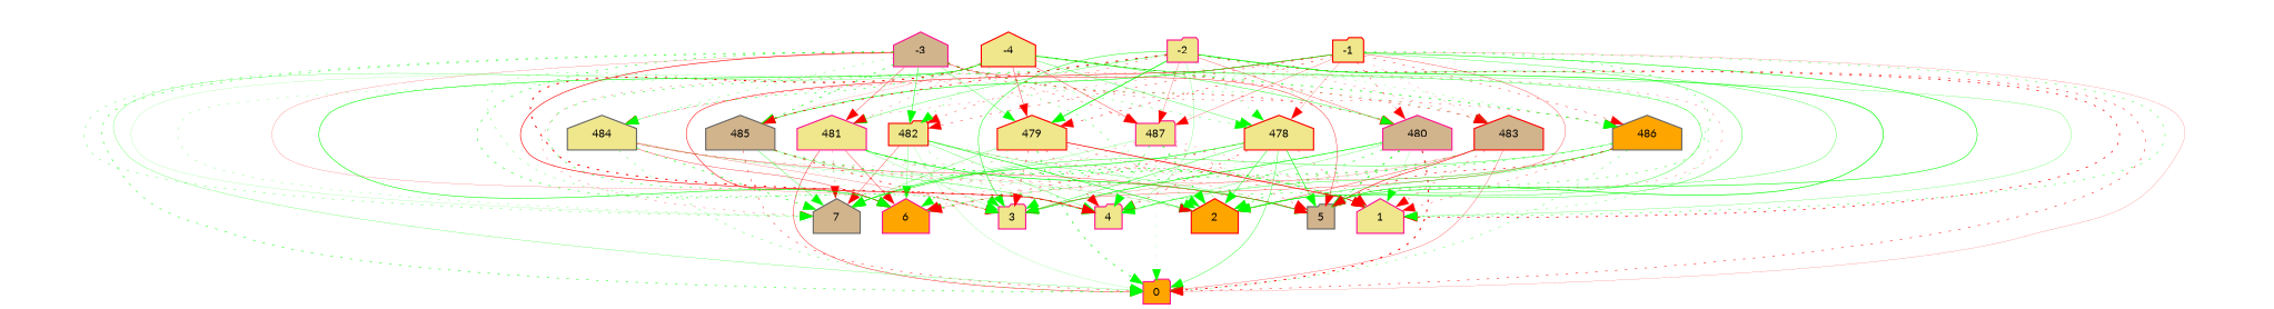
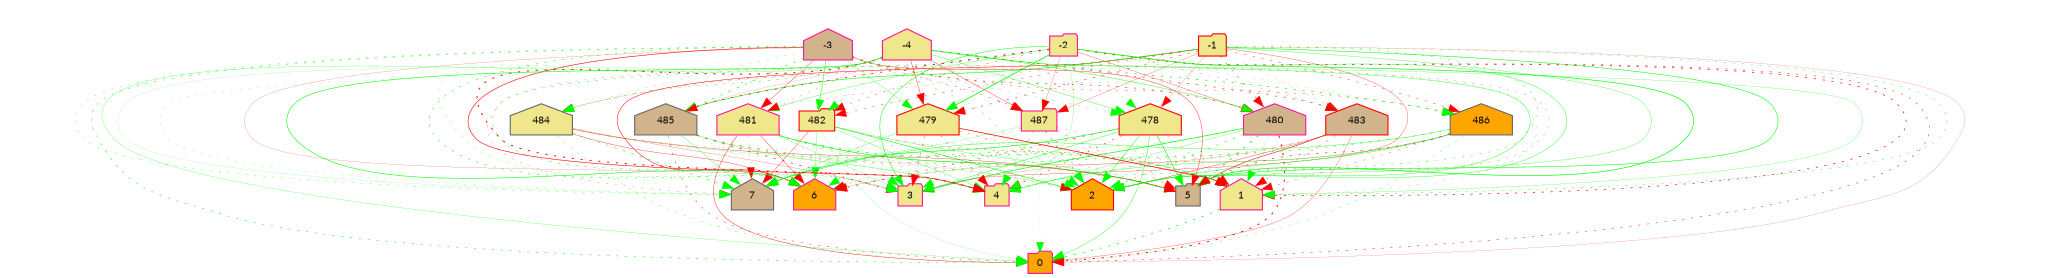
  digraph {
    fontname=Lato
    node [color=deeppink fillcolor=khaki fontname=Lato fontsize=9 shape=house style=filled]
    edge [color=green fontname=Lato style=dotted]
    -1 [color=red height=0.2 shape=folder width=0.2]
    0 [fillcolor=orange height=0.2 shape=folder width=0.2]
    1 [height=0.2 width=0.2]
    2 [color=red fillcolor=orange height=0.2 width=0.2]
    3 [height=0.2 shape=folder width=0.2]
    4 [height=0.2 shape=folder width=0.2]
    5 [color=gray40 fillcolor=tan height=0.2 shape=folder width=0.2]
    6 [fillcolor=orange height=0.2 width=0.2]
    7 [color=gray40 fillcolor=tan height=0.2 width=0.2]
    480 [fillcolor=tan height=0.2 width=0.2]
    481 [height=0.2 width=0.2]
    482 [color=red height=0.2 shape=folder width=0.2]
    483 [color=red fillcolor=tan height=0.2 width=0.2]
    484 [color=gray40 height=0.2 width=0.2]
    485 [color=gray40 fillcolor=tan height=0.2 width=0.2]
    486 [color=gray40 fillcolor=orange height=0.2 width=0.2]
    487 [height=0.2 shape=folder width=0.2]
    478 [color=red height=0.2 width=0.2]
    479 [color=red height=0.2 width=0.2]
    -2 [height=0.2 shape=folder width=0.2]
    -3 [fillcolor=tan height=0.2 width=0.2]
-   -4 [color=red height=0.2 width=0.2]
+   -4 [height=0.2 width=0.2]
    -1 -> 0 [color=red penwidth=0.13429386429599088 style=bold]
    -1 -> 1 [penwidth=0.34633454460999635]
    -1 -> 2 [penwidth=0.26895985319217874 style=bold]
    -1 -> 3 [color=red penwidth=0.2556294279717769 style=bold]
    -1 -> 4 [penwidth=0.3784308821179112]
    -1 -> 5 [penwidth=0.4899915598021526 style=bold]
    -1 -> 6 [color=red penwidth=0.4502157383336023 style=bold]
    -1 -> 7 [color=red penwidth=0.20465901988695645]
    -1 -> 480 [color=red penwidth=0.3636896676193394]
    -1 -> 481 [color=red penwidth=0.1765941274449452]
    -1 -> 482 [color=red penwidth=0.3407876243166831]
    -1 -> 483 [color=red penwidth=0.14579982724888474]
    -1 -> 484 [color=red penwidth=0.13111019626830245]
    -1 -> 485 [penwidth=0.5168067119779963 style=bold]
    -1 -> 486 [color=red penwidth=0.3436967045716194]
    -1 -> 487 [color=red penwidth=0.19931818453530056 style=bold]
    -1 -> 478 [color=red penwidth=0.16681214130323196 style=bold]
    -1 -> 479 [color=red penwidth=0.4475008215440489]
    480 -> 0 [color=red penwidth=0.8627488065191643]
    480 -> 1 [penwidth=0.1376750928075833 style=bold]
    480 -> 2 [penwidth=0.5129171525448888]
    480 -> 3 [penwidth=0.5912911648748581 style=bold]
    480 -> 4 [penwidth=0.2171528907182244 style=bold]
    480 -> 5 [penwidth=0.8244182053628715]
    480 -> 6 [penwidth=0.152139894847253]
    480 -> 7 [penwidth=0.14445386704975643]
    481 -> 0 [color=red penwidth=0.35812433652795717 style=bold]
    481 -> 1 [penwidth=0.6686160571644592]
    481 -> 2 [color=red penwidth=0.15457825047111262]
    481 -> 3 [penwidth=0.1734522545134914 style=bold]
    481 -> 4 [penwidth=0.2679172307412194]
    481 -> 5 [penwidth=0.6051006233964882 style=bold]
    481 -> 6 [color=red penwidth=0.3053478918279724 style=bold]
    481 -> 7 [color=red penwidth=0.18922559268724495]
    482 -> 0 [penwidth=0.12548467256316537 style=bold]
    482 -> 1 [color=red penwidth=0.28638088232064296]
    482 -> 2 [penwidth=0.5130243965326841 style=bold]
    482 -> 3 [penwidth=0.19862770287245507]
    482 -> 4 [penwidth=0.24729758073867594 style=bold]
    482 -> 5 [penwidth=0.23371375161593258 style=bold]
    482 -> 6 [penwidth=0.2268972023955203 style=bold]
    482 -> 7 [color=red penwidth=0.28090431096710344 style=bold]
    483 -> 0 [color=red penwidth=0.23180343055584562 style=bold]
    483 -> 1 [color=red penwidth=0.30754159972448614]
    483 -> 2 [color=red penwidth=0.28983414987048617 style=bold]
    483 -> 3 [penwidth=0.12530940058531675]
    483 -> 4 [penwidth=0.3569488220373537]
    483 -> 5 [color=red penwidth=0.4779045932327861 style=bold]
    483 -> 6 [color=red penwidth=0.14511656416319474 style=bold]
    483 -> 7 [color=red penwidth=0.1328739339353383]
    484 -> 0 [penwidth=0.2841533344401775]
    484 -> 1 [color=red penwidth=0.14356465264562737]
    484 -> 2 [penwidth=0.1439372527851413 style=bold]
    484 -> 3 [color=red penwidth=0.1793246800154485 style=bold]
    484 -> 4 [penwidth=0.2058488446257265]
    484 -> 5 [color=red penwidth=0.28016295675618663 style=bold]
    484 -> 6 [color=red penwidth=0.29255429138107203 style=bold]
    484 -> 7 [penwidth=0.5352968757165052]
    485 -> 0 [color=red penwidth=0.3720902230690136]
    485 -> 1 [penwidth=0.5353106545041665]
    485 -> 2 [color=red penwidth=0.1261675284964333]
    485 -> 3 [color=red penwidth=0.5564867504734765]
    485 -> 4 [penwidth=0.29063817264816594 style=bold]
    485 -> 5 [color=red penwidth=0.26909984800351633]
    485 -> 6 [penwidth=0.183609624099553]
    485 -> 7 [penwidth=0.2930829893999157 style=bold]
    486 -> 0 [penwidth=0.2844960443462515]
    486 -> 1 [color=red penwidth=0.26675170479169613]
    486 -> 2 [penwidth=0.34482501859792625 style=bold]
    486 -> 3 [color=red penwidth=0.14610305402074913 style=bold]
    486 -> 4 [penwidth=0.3318754150400509 style=bold]
    486 -> 5 [color=red penwidth=0.5301331997473208]
    486 -> 6 [penwidth=0.5463905181675293]
    486 -> 7 [penwidth=0.3306983702118829 style=bold]
    487 -> 0 [penwidth=0.1074662799273248]
    487 -> 1 [color=red penwidth=0.17423752401957054]
    487 -> 2 [penwidth=0.6632071215484902]
    487 -> 3 [penwidth=0.23429401730244723]
    487 -> 4 [penwidth=0.4949844616603132]
    487 -> 5 [color=red penwidth=0.3083957568011175]
    487 -> 6 [color=red penwidth=0.19349758421449076]
    487 -> 7 [penwidth=0.18344877725640402 style=bold]
    478 -> 0 [penwidth=0.3333773794471458 style=bold]
    478 -> 1 [color=red penwidth=0.2638694238895407]
    478 -> 2 [penwidth=0.39222250979206885 style=bold]
    478 -> 3 [penwidth=0.34701688111773044 style=bold]
    478 -> 4 [color=red penwidth=0.420468126110362]
    478 -> 5 [penwidth=0.5325884292752325 style=bold]
    478 -> 6 [color=red penwidth=0.39531617285280807]
    478 -> 7 [penwidth=0.5648132083840665 style=bold]
-   479 -> 0 [penwidth=0.6136069966187416]
+   1 -> 0 [penwidth=0.6136069966187416]
    479 -> 1 [color=red penwidth=0.6619768877210549 style=bold]
    479 -> 2 [penwidth=0.10623050932799422 style=bold]
    479 -> 3 [color=red penwidth=0.3682080710480372]
    479 -> 4 [color=red penwidth=0.3586410806712854]
    479 -> 5 [color=red penwidth=0.24444776983136302]
    479 -> 6 [penwidth=0.21817797599089578]
    479 -> 7 [penwidth=0.2474769422558616 style=bold]
    -2 -> 0 [color=red penwidth=0.4166720373686006]
    -2 -> 1 [color=red penwidth=0.6000792350295538]
    -2 -> 2 [penwidth=0.3252669741841706 style=bold]
    -2 -> 3 [penwidth=0.4131849439080514 style=bold]
    -2 -> 4 [penwidth=0.17459266491524522 style=bold]
    -2 -> 5 [penwidth=0.5909479949906358 style=bold]
    -2 -> 6 [penwidth=0.4336005858563182]
    -2 -> 7 [penwidth=0.17868836132561233]
    -2 -> 480 [color=red penwidth=0.2477347254258922 style=bold]
    -2 -> 481 [penwidth=0.27821969292751614 style=bold]
    -2 -> 482 [color=red penwidth=0.29606398274806617]
    -2 -> 483 [color=red penwidth=0.19598329968590103]
    -2 -> 484 [color=red penwidth=0.30661450006129665]
    -2 -> 485 [color=red penwidth=0.6780276772774214]
    -2 -> 486 [penwidth=0.1611540441243361]
    -2 -> 487 [color=red penwidth=0.2014196766110939 style=bold]
    -2 -> 478 [penwidth=0.17018870791340618]
    -2 -> 479 [penwidth=0.7140115453691593 style=bold]
    -3 -> 0 [penwidth=0.43740764637566254]
    -3 -> 1 [penwidth=0.23143980741988424]
    -3 -> 2 [penwidth=0.3203944537834805]
    -3 -> 3 [penwidth=0.47183753096827197]
    -3 -> 4 [color=red penwidth=0.5288979401739791 style=bold]
    -3 -> 5 [color=red penwidth=0.3290992158821331 style=bold]
    -3 -> 6 [color=red penwidth=0.1481754697054663 style=bold]
    -3 -> 7 [penwidth=0.26877827468776627]
    -3 -> 480 [color=red penwidth=0.4638996322907475]
    -3 -> 481 [color=red penwidth=0.29696512428456023 style=bold]
    -3 -> 482 [penwidth=0.4074182991487837 style=bold]
    -3 -> 483 [penwidth=0.22867145363991245]
    -3 -> 484 [penwidth=0.2476381782235346]
    -3 -> 485 [penwidth=0.5975306066994468]
    -3 -> 486 [color=red penwidth=0.27021527484667063]
    -3 -> 487 [color=red penwidth=0.2967627639744255]
    -3 -> 478 [penwidth=0.2933988896551055]
    -3 -> 479 [penwidth=0.24759178098284393 style=bold]
    -4 -> 0 [penwidth=0.20345392441911048 style=bold]
    -4 -> 1 [penwidth=0.20396834282936438 style=bold]
    -4 -> 2 [penwidth=0.3274658735502386 style=bold]
    -4 -> 3 [penwidth=0.2516700672500982]
    -4 -> 4 [color=red penwidth=0.8527420930593426]
    -4 -> 5 [color=red penwidth=0.21418554411528623]
    -4 -> 6 [penwidth=0.5033602866218196 style=bold]
    -4 -> 7 [penwidth=0.10795572951505687 style=bold]
    -4 -> 480 [penwidth=0.3501033005695797 style=bold]
    -4 -> 481 [color=red penwidth=0.190699233966389]
    -4 -> 482 [penwidth=0.2650217552309756]
    -4 -> 483 [color=red penwidth=0.40810230547851534]
    -4 -> 484 [penwidth=0.4326382083017609]
    -4 -> 485 [color=red penwidth=0.11462205725997501 style=bold]
    -4 -> 486 [penwidth=0.6180656420220972]
    -4 -> 487 [color=red penwidth=0.2949667615071362 style=bold]
    -4 -> 478 [penwidth=0.29356445861750446 style=bold]
    -4 -> 479 [color=red penwidth=0.32675033899236794 style=bold]
  }
